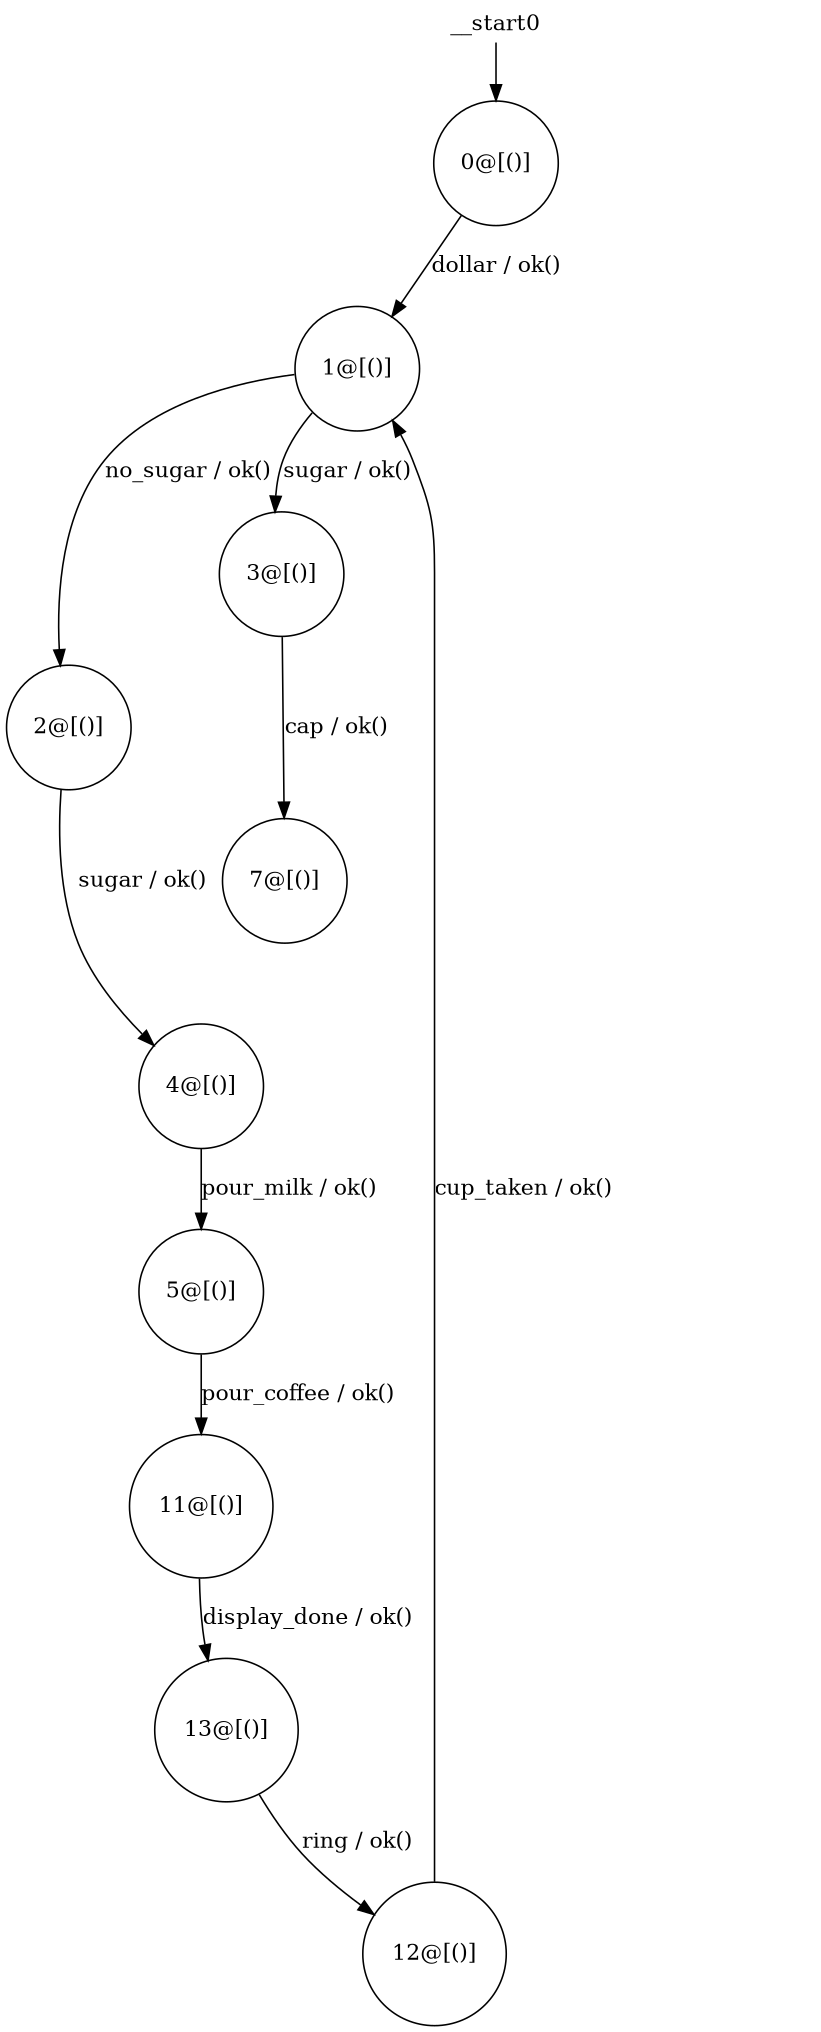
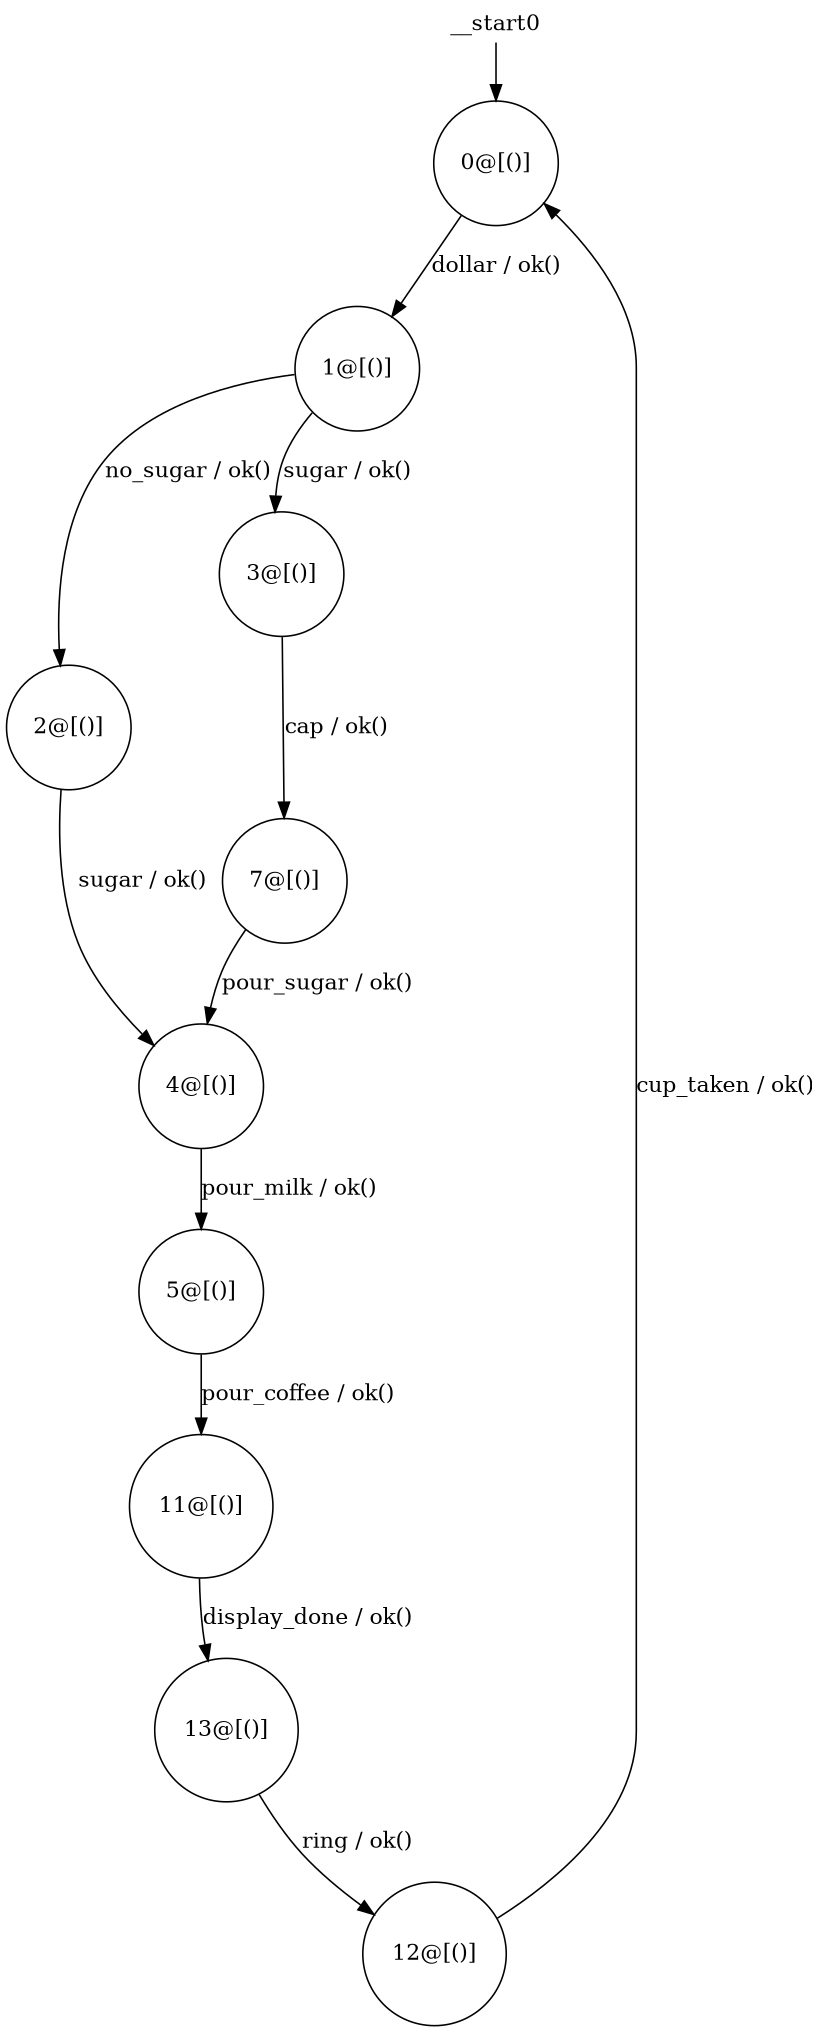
  digraph {
    node [shape=circle]
    edge [lblstyle="above, sloped"]
    n1 [label="0@[()]"]
    n2 [label="1@[()]"]
    n3 [label="2@[()]"]
    n4 [label="3@[()]"]
    n5 [label="4@[()]"]
    n6 [label="7@[()]"]
    n7 [label="5@[()]"]
    n8 [label="11@[()]"]
    n9 [label="13@[()]"]
    n10 [label="12@[()]"]
    __start0 [height=0 shape=none width=0]
    n1 -> n2 [label="dollar / ok()"]
    n2 -> n3 [label="no_sugar / ok()"]
    n2 -> n4 [label="sugar / ok()"]
    n3 -> n5 [label="sugar / ok()"]
    n4 -> n6 [label="cap / ok()"]
    n5 -> n7 [label="pour_milk / ok()"]
+   n6 -> n5 [label="pour_sugar / ok()"]
    n7 -> n8 [label="pour_coffee / ok()"]
    n8 -> n9 [label="display_done / ok()"]
    n9 -> n10 [label="ring / ok()"]
-   n10 -> n2 [label="cup_taken / ok()"]
+   n10 -> n1 [label="cup_taken / ok()"]
    __start0 -> n1
  }
